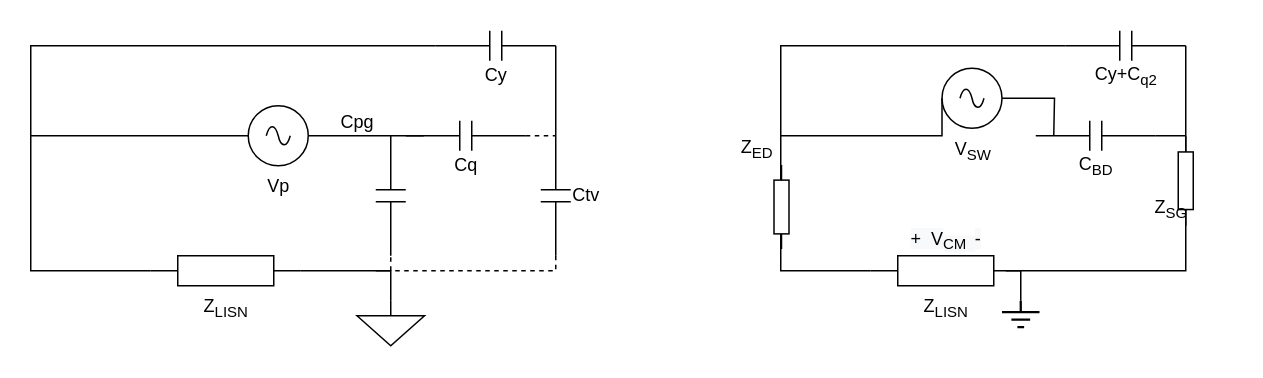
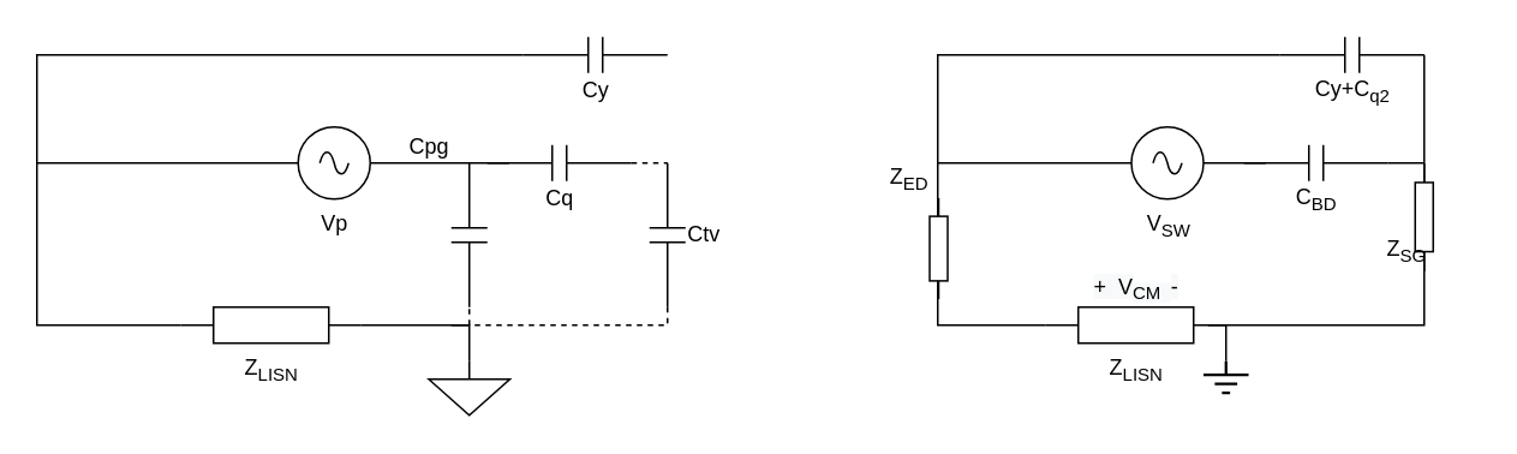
  <mxCell id="0" />
  <mxCell id="1" parent="0" />
  <mxCell id="2" style="edgeStyle=orthogonalEdgeStyle;rounded=0;html=1;exitX=1;exitY=0.5;exitPerimeter=0;labelBackgroundColor=none;startArrow=none;startFill=0;startSize=5;endArrow=none;endFill=0;endSize=5;jettySize=auto;orthogonalLoop=1;strokeWidth=1;fontFamily=Verdana;fontSize=12;exitDx=0;exitDy=0;" parent="1" source="4" edge="1"><mxGeometry relative="1" as="geometry"><mxPoint x="262" y="90" as="sourcePoint" /><mxPoint x="282" y="90" as="targetPoint" /></mxGeometry></mxCell>
  <mxCell id="3" style="edgeStyle=orthogonalEdgeStyle;rounded=0;html=1;exitX=0.5;exitY=0;exitPerimeter=0;entryX=1;entryY=0.5;entryPerimeter=0;labelBackgroundColor=none;startArrow=none;startFill=0;startSize=5;endArrow=none;endFill=0;endSize=5;jettySize=auto;orthogonalLoop=1;strokeWidth=1;fontFamily=Verdana;fontSize=12;exitDx=0;exitDy=0;" parent="1" source="6" edge="1"><mxGeometry relative="1" as="geometry"><mxPoint x="282" y="170" as="sourcePoint" /><mxPoint x="250" y="180" as="targetPoint" /><Array as="points"><mxPoint x="260" y="180" /></Array></mxGeometry></mxCell>
  <mxCell id="4" value="Vp" style="pointerEvents=1;verticalLabelPosition=bottom;shadow=0;dashed=0;align=center;html=1;verticalAlign=top;shape=mxgraph.electrical.signal_sources.source;aspect=fixed;points=[[0.5,0,0],[1,0.5,0],[0.5,1,0],[0,0.5,0]];elSignalType=ac;" parent="1" vertex="1"><mxGeometry x="165" y="70" width="40" height="40" as="geometry" /></mxCell>
  <mxCell id="5" style="rounded=0;orthogonalLoop=1;jettySize=auto;html=1;exitX=0;exitY=0.5;exitDx=0;exitDy=0;exitPerimeter=0;endArrow=none;endFill=0;edgeStyle=orthogonalEdgeStyle;entryX=0;entryY=0.5;entryDx=0;entryDy=0;entryPerimeter=0;" parent="1" source="16" target="4" edge="1"><mxGeometry relative="1" as="geometry"><mxPoint x="0" y="40" as="targetPoint" /><mxPoint x="20" y="180" as="sourcePoint" /><Array as="points"><mxPoint x="20" y="180" /><mxPoint x="20" y="90" /></Array></mxGeometry></mxCell>
  <mxCell id="6" value="" style="pointerEvents=1;verticalLabelPosition=bottom;shadow=0;dashed=0;align=center;html=1;verticalAlign=top;shape=mxgraph.electrical.signal_sources.signal_ground;" parent="1" vertex="1"><mxGeometry x="237.5" y="200" width="45" height="30" as="geometry" /></mxCell>
  <mxCell id="7" value="Cpg" style="pointerEvents=1;verticalLabelPosition=top;shadow=0;dashed=0;align=right;html=1;verticalAlign=bottom;shape=mxgraph.electrical.capacitors.capacitor_1;rotation=90;horizontal=0;labelPosition=left;" parent="1" vertex="1"><mxGeometry x="220" y="120" width="80" height="20" as="geometry" /></mxCell>
  <mxCell id="8" value="" style="edgeStyle=elbowEdgeStyle;elbow=horizontal;endArrow=none;html=1;rounded=0;endFill=0;" parent="1" edge="1"><mxGeometry width="50" height="50" relative="1" as="geometry"><mxPoint x="20" y="90" as="sourcePoint" /><mxPoint x="290" y="30" as="targetPoint" /><Array as="points"><mxPoint x="20" y="50" /></Array></mxGeometry></mxCell>
- <mxCell id="9" style="edgeStyle=orthogonalEdgeStyle;rounded=0;orthogonalLoop=1;jettySize=auto;html=1;exitX=1;exitY=0.5;exitDx=0;exitDy=0;exitPerimeter=0;entryX=0;entryY=0.5;entryDx=0;entryDy=0;entryPerimeter=0;endArrow=none;endFill=0;" parent="1" source="10" target="12" edge="1"><mxGeometry relative="1" as="geometry"><Array as="points"><mxPoint x="370" y="50" /><mxPoint x="370" y="50" /></Array></mxGeometry></mxCell>
  <mxCell id="10" value="Cy" style="pointerEvents=1;verticalLabelPosition=bottom;shadow=0;dashed=0;align=center;html=1;verticalAlign=middle;shape=mxgraph.electrical.capacitors.capacitor_1;rotation=0;" parent="1" vertex="1"><mxGeometry x="290" y="20" width="80" height="20" as="geometry" /></mxCell>
  <mxCell id="11" style="edgeStyle=orthogonalEdgeStyle;rounded=0;orthogonalLoop=1;jettySize=auto;html=1;exitX=1;exitY=0.5;exitDx=0;exitDy=0;exitPerimeter=0;entryX=1;entryY=0.5;entryDx=0;entryDy=0;entryPerimeter=0;endArrow=none;endFill=0;dashed=1;" parent="1" source="12" target="7" edge="1"><mxGeometry relative="1" as="geometry"><Array as="points"><mxPoint x="370" y="180" /><mxPoint x="260" y="180" /></Array></mxGeometry></mxCell>
  <mxCell id="12" value="Ctv" style="pointerEvents=1;verticalLabelPosition=bottom;shadow=0;dashed=0;align=center;html=1;verticalAlign=middle;shape=mxgraph.electrical.capacitors.capacitor_1;rotation=90;horizontal=0;" parent="1" vertex="1"><mxGeometry x="330" y="120" width="80" height="20" as="geometry" /></mxCell>
  <mxCell id="13" style="edgeStyle=orthogonalEdgeStyle;rounded=0;orthogonalLoop=1;jettySize=auto;html=1;exitX=1;exitY=0.5;exitDx=0;exitDy=0;exitPerimeter=0;entryX=0;entryY=0.5;entryDx=0;entryDy=0;entryPerimeter=0;endArrow=none;endFill=0;dashed=1;" parent="1" source="14" target="12" edge="1"><mxGeometry relative="1" as="geometry" /></mxCell>
  <mxCell id="14" value="Cq" style="pointerEvents=1;verticalLabelPosition=bottom;shadow=0;dashed=0;align=center;html=1;verticalAlign=middle;shape=mxgraph.electrical.capacitors.capacitor_1;rotation=0;horizontal=1;" parent="1" vertex="1"><mxGeometry x="270" y="80" width="80" height="20" as="geometry" /></mxCell>
  <mxCell id="15" style="edgeStyle=orthogonalEdgeStyle;rounded=0;orthogonalLoop=1;jettySize=auto;html=1;exitX=1;exitY=0.5;exitDx=0;exitDy=0;exitPerimeter=0;endArrow=none;endFill=0;" parent="1" source="16" edge="1"><mxGeometry relative="1" as="geometry"><mxPoint x="260" y="180.069" as="targetPoint" /></mxGeometry></mxCell>
  <mxCell id="16" value="Z&lt;sub&gt;LISN&lt;/sub&gt;" style="pointerEvents=1;verticalLabelPosition=bottom;shadow=0;dashed=0;align=center;html=1;verticalAlign=top;shape=mxgraph.electrical.resistors.resistor_1;" parent="1" vertex="1"><mxGeometry x="100" y="170" width="100" height="20" as="geometry" /></mxCell>
  <mxCell id="17" style="edgeStyle=orthogonalEdgeStyle;rounded=0;html=1;exitX=1;exitY=0.5;exitPerimeter=0;labelBackgroundColor=none;startArrow=none;startFill=0;startSize=5;endArrow=none;endFill=0;endSize=5;jettySize=auto;orthogonalLoop=1;strokeWidth=1;fontFamily=Verdana;fontSize=12;exitDx=0;exitDy=0;" edge="1" parent="1" source="19"><mxGeometry relative="1" as="geometry"><mxPoint x="682" y="90" as="sourcePoint" /><mxPoint x="702" y="90" as="targetPoint" /></mxGeometry></mxCell>
  <mxCell id="18" style="edgeStyle=orthogonalEdgeStyle;rounded=0;html=1;exitX=0.5;exitY=0;exitPerimeter=0;entryX=1;entryY=0.5;entryPerimeter=0;labelBackgroundColor=none;startArrow=none;startFill=0;startSize=5;endArrow=none;endFill=0;endSize=5;jettySize=auto;orthogonalLoop=1;strokeWidth=1;fontFamily=Verdana;fontSize=12;exitDx=0;exitDy=0;" edge="1" parent="1"><mxGeometry relative="1" as="geometry"><mxPoint x="680" y="200" as="sourcePoint" /><mxPoint x="670" y="180" as="targetPoint" /><Array as="points"><mxPoint x="680" y="180" /></Array></mxGeometry></mxCell>
- <mxCell id="19" value="V&lt;sub&gt;SW&lt;/sub&gt;" style="pointerEvents=1;verticalLabelPosition=bottom;shadow=0;dashed=0;align=center;html=1;verticalAlign=top;shape=mxgraph.electrical.signal_sources.source;aspect=fixed;points=[[0.5,0,0],[1,0.5,0],[0.5,1,0],[0,0.5,0]];elSignalType=ac;" vertex="1" parent="1"><mxGeometry x="627.5" y="45" width="40" height="40" as="geometry" /></mxCell>
+ <mxCell id="19" value="V&lt;sub&gt;SW&lt;/sub&gt;" style="pointerEvents=1;verticalLabelPosition=bottom;shadow=0;dashed=0;align=center;html=1;verticalAlign=top;shape=mxgraph.electrical.signal_sources.source;aspect=fixed;points=[[0.5,0,0],[1,0.5,0],[0.5,1,0],[0,0.5,0]];elSignalType=ac;" vertex="1" parent="1"><mxGeometry x="627.5" y="70" width="40" height="40" as="geometry" /></mxCell>
  <mxCell id="20" style="rounded=0;orthogonalLoop=1;jettySize=auto;html=1;exitX=0;exitY=0.5;exitDx=0;exitDy=0;exitPerimeter=0;endArrow=none;endFill=0;edgeStyle=orthogonalEdgeStyle;entryX=0;entryY=0.5;entryDx=0;entryDy=0;entryPerimeter=0;" edge="1" parent="1" source="28" target="19"><mxGeometry relative="1" as="geometry"><mxPoint x="420" y="40" as="targetPoint" /><mxPoint x="440" y="180" as="sourcePoint" /><Array as="points"><mxPoint x="520" y="180" /><mxPoint x="520" y="90" /></Array></mxGeometry></mxCell>
  <mxCell id="21" value="" style="edgeStyle=elbowEdgeStyle;elbow=horizontal;endArrow=none;html=1;rounded=0;endFill=0;" edge="1" parent="1"><mxGeometry width="50" height="50" relative="1" as="geometry"><mxPoint x="520" y="90" as="sourcePoint" /><mxPoint x="710" y="30" as="targetPoint" /><Array as="points"><mxPoint x="520" y="60" /></Array></mxGeometry></mxCell>
  <mxCell id="22" style="edgeStyle=orthogonalEdgeStyle;rounded=0;orthogonalLoop=1;jettySize=auto;html=1;exitX=1;exitY=0.5;exitDx=0;exitDy=0;exitPerimeter=0;entryX=0;entryY=0.5;entryDx=0;entryDy=0;entryPerimeter=0;endArrow=none;endFill=0;" edge="1" parent="1" source="23"><mxGeometry relative="1" as="geometry"><Array as="points"><mxPoint x="790" y="50" /><mxPoint x="790" y="50" /></Array><mxPoint x="790" y="90" as="targetPoint" /></mxGeometry></mxCell>
  <mxCell id="23" value="Cy+C&lt;sub&gt;q2&lt;/sub&gt;" style="pointerEvents=1;verticalLabelPosition=bottom;shadow=0;dashed=0;align=center;html=1;verticalAlign=middle;shape=mxgraph.electrical.capacitors.capacitor_1;rotation=0;" vertex="1" parent="1"><mxGeometry x="710" y="20" width="80" height="20" as="geometry" /></mxCell>
  <mxCell id="24" style="edgeStyle=orthogonalEdgeStyle;rounded=0;orthogonalLoop=1;jettySize=auto;html=1;exitX=0;exitY=0.5;exitDx=0;exitDy=0;exitPerimeter=0;endArrow=none;endFill=0;" edge="1" parent="1" source="30"><mxGeometry relative="1" as="geometry"><Array as="points"><mxPoint x="790" y="180" /><mxPoint x="680" y="180" /></Array><mxPoint x="790" y="170" as="sourcePoint" /><mxPoint x="680" y="180" as="targetPoint" /></mxGeometry></mxCell>
  <mxCell id="25" style="edgeStyle=orthogonalEdgeStyle;rounded=0;orthogonalLoop=1;jettySize=auto;html=1;exitX=1;exitY=0.5;exitDx=0;exitDy=0;exitPerimeter=0;entryX=0;entryY=0.5;entryDx=0;entryDy=0;entryPerimeter=0;endArrow=none;endFill=0;" edge="1" parent="1" source="26"><mxGeometry relative="1" as="geometry"><mxPoint x="790" y="90" as="targetPoint" /></mxGeometry></mxCell>
  <mxCell id="26" value="C&lt;sub&gt;BD&lt;/sub&gt;" style="pointerEvents=1;verticalLabelPosition=bottom;shadow=0;dashed=0;align=center;html=1;verticalAlign=middle;shape=mxgraph.electrical.capacitors.capacitor_1;rotation=0;horizontal=1;" vertex="1" parent="1"><mxGeometry x="690" y="80" width="80" height="20" as="geometry" /></mxCell>
  <mxCell id="27" style="edgeStyle=orthogonalEdgeStyle;rounded=0;orthogonalLoop=1;jettySize=auto;html=1;exitX=1;exitY=0.5;exitDx=0;exitDy=0;exitPerimeter=0;endArrow=none;endFill=0;" edge="1" parent="1" source="28"><mxGeometry relative="1" as="geometry"><mxPoint x="680" y="180.069" as="targetPoint" /></mxGeometry></mxCell>
  <mxCell id="28" value="Z&lt;sub&gt;LISN&lt;/sub&gt;" style="pointerEvents=1;verticalLabelPosition=bottom;shadow=0;dashed=0;align=center;html=1;verticalAlign=top;shape=mxgraph.electrical.resistors.resistor_1;" vertex="1" parent="1"><mxGeometry x="580" y="170" width="100" height="20" as="geometry" /></mxCell>
  <mxCell id="29" value="" style="pointerEvents=1;verticalLabelPosition=bottom;shadow=0;dashed=0;align=center;html=1;verticalAlign=top;shape=stencil(nZNBDoIwEEVP062BqcS4NKhL4xUqVGmElpQKentLBxMLkmATNvOHvjzKDKFpU7CaE4hYU/PMELonAC3Tgl1KG4PtFBiuIywlqzgmZ62MPSPa/vyBaVPgG43R6s47kZvhKMW8wypxIHog0c6G/UPTTEnZo5RsvM5X31KZkMYzOCG45lpU3HCN6SD6HKpVgvXL6xI4jhxsMqdB06vS/KbVQ+Y//WrWf+uk8WlXyt3RYASLhHxCKeQ8IU6WIHyJKIDgSyQhiNFNjH8ODfCAbRDEN4lhBIEAE7r5C+JGbmZy7GK6LZqb1Mk8uhSX2QVv);strokeWidth=4;" vertex="1" parent="1"><mxGeometry x="667.5" y="200" width="25" height="20" as="geometry" /></mxCell>
  <mxCell id="30" value="Z&lt;sub&gt;SG&lt;/sub&gt;" style="pointerEvents=1;verticalLabelPosition=top;shadow=0;dashed=0;align=center;html=1;verticalAlign=bottom;shape=mxgraph.electrical.resistors.resistor_1;rotation=90;horizontal=0;labelPosition=center;" vertex="1" parent="1"><mxGeometry x="760" y="115" width="60" height="10" as="geometry" /></mxCell>
  <mxCell id="31" value="Z&lt;sub&gt;ED&lt;/sub&gt;" style="pointerEvents=1;verticalLabelPosition=top;shadow=0;dashed=0;align=right;html=1;verticalAlign=bottom;shape=mxgraph.electrical.resistors.resistor_1;rotation=90;horizontal=0;labelPosition=left;" vertex="1" parent="1"><mxGeometry x="492.5" y="132.5" width="56" height="10" as="geometry" /></mxCell>
  <mxCell id="32" value="&lt;span style=&quot;color: rgb(0 , 0 , 0) ; font-family: &amp;#34;helvetica&amp;#34; ; font-size: 12px ; font-style: normal ; font-weight: 400 ; letter-spacing: normal ; text-align: center ; text-indent: 0px ; text-transform: none ; word-spacing: 0px ; background-color: rgb(248 , 249 , 250) ; display: inline ; float: none&quot;&gt;+&amp;nbsp; V&lt;/span&gt;&lt;sub style=&quot;color: rgb(0 , 0 , 0) ; font-family: &amp;#34;helvetica&amp;#34; ; font-style: normal ; font-weight: 400 ; letter-spacing: normal ; text-align: center ; text-indent: 0px ; text-transform: none ; word-spacing: 0px ; background-color: rgb(248 , 249 , 250)&quot;&gt;CM&amp;nbsp; &lt;/sub&gt;&lt;span style=&quot;color: rgb(0 , 0 , 0) ; font-family: &amp;#34;helvetica&amp;#34; ; font-style: normal ; font-weight: 400 ; letter-spacing: normal ; text-align: center ; text-indent: 0px ; text-transform: none ; word-spacing: 0px ; background-color: rgb(248 , 249 , 250)&quot;&gt;-&lt;/span&gt;" style="text;whiteSpace=wrap;html=1;" vertex="1" parent="1"><mxGeometry x="605" y="145" width="50" height="30" as="geometry" /></mxCell>
